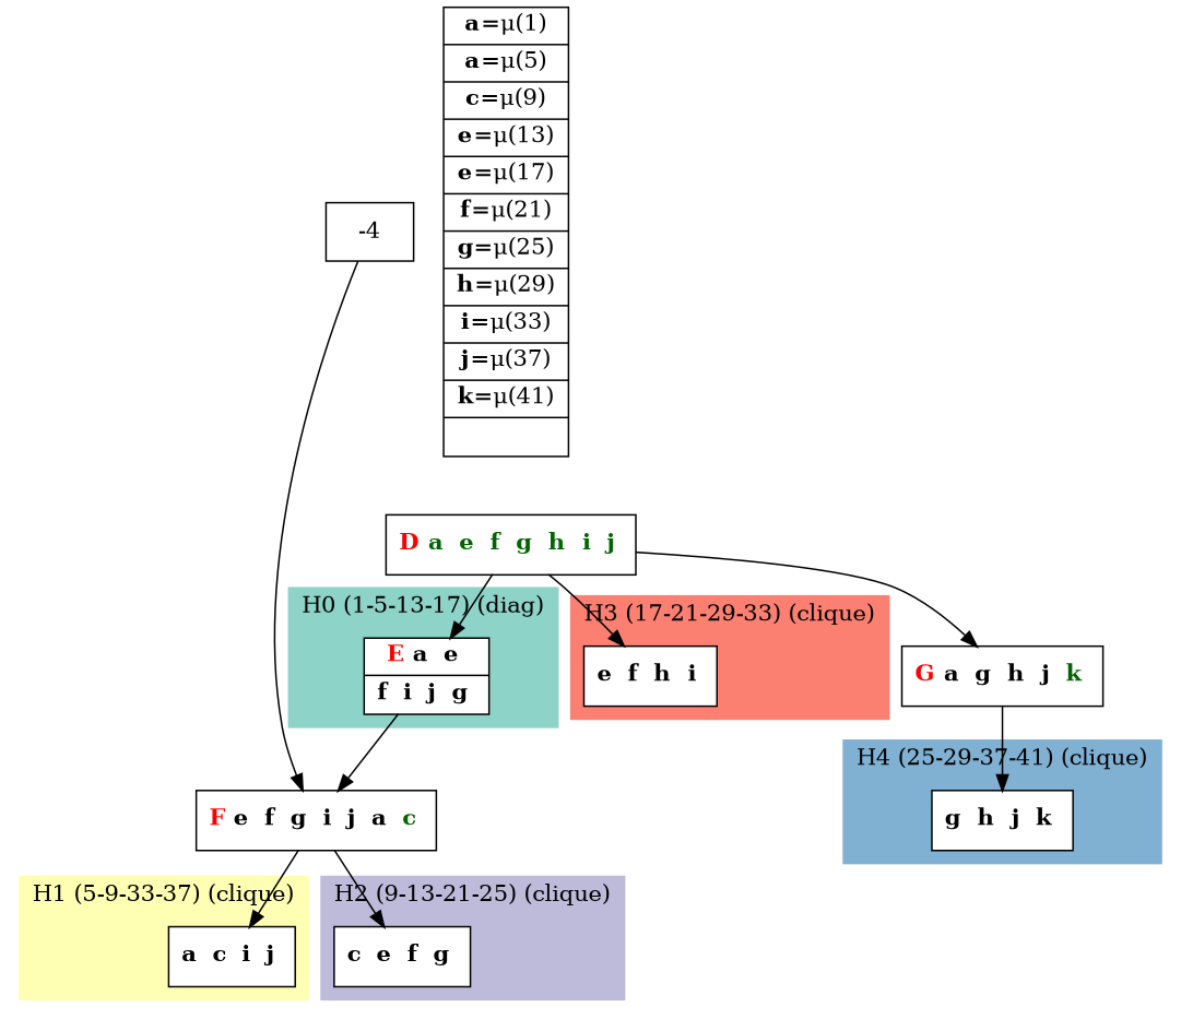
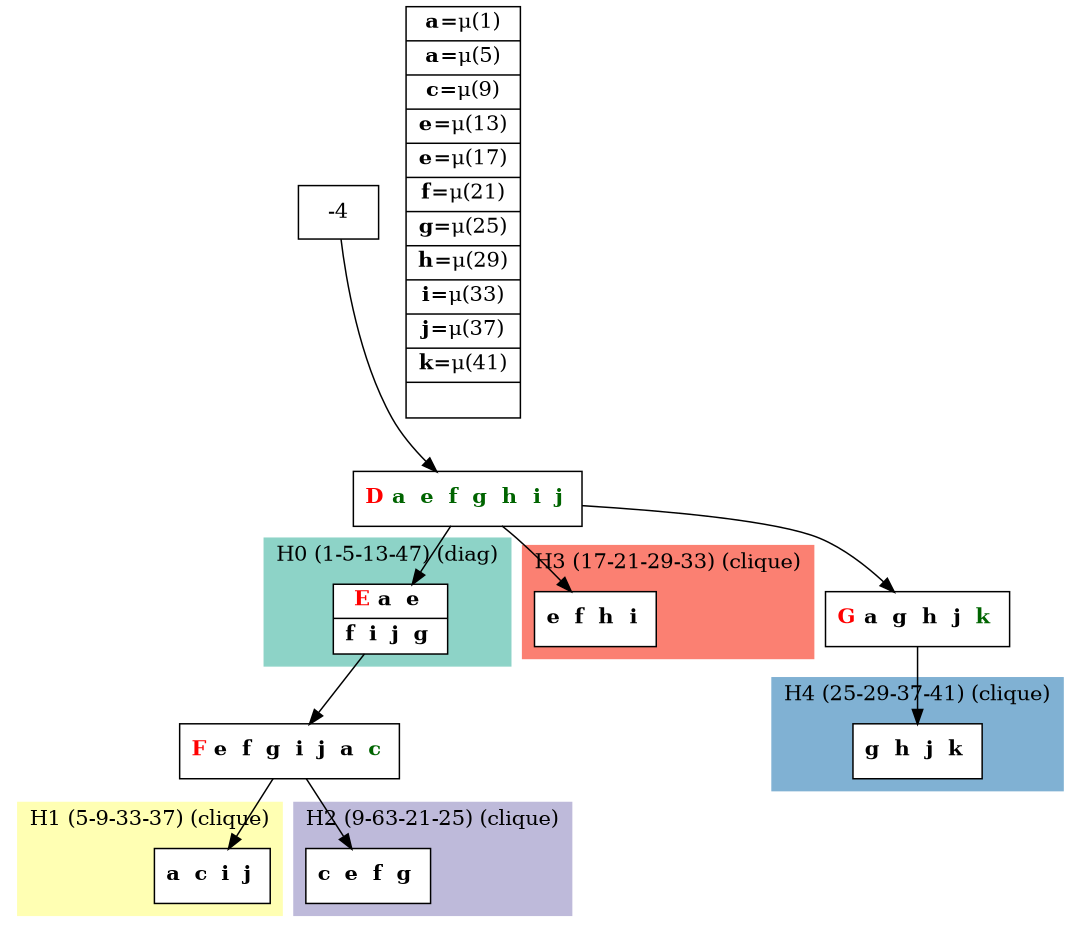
  digraph {
    node [shape=record]
    n1 [fillcolor=white label=<{  <FONT COLOR="RED"><b>E</b></FONT> <b>a </b> <b>e </b>|  <b>f </b> <b>i </b> <b>j </b> <b>g </b>}> style=filled]
    n2 [fillcolor=white label=<{ <b>a </b> <b>c </b> <b>i </b> <b>j </b>}> style=filled]
    n3 [fillcolor=white label=<{ <b>c </b> <b>e </b> <b>f </b> <b>g </b>}> style=filled]
    n4 [fillcolor=white label=<{ <b>e </b> <b>f </b> <b>h </b> <b>i </b>}> style=filled]
    n5 [fillcolor=white label=<{ <b>g </b> <b>h </b> <b>j </b> <b>k </b>}> style=filled]
    n6 [label=<{  <FONT COLOR="RED"><b>F</b></FONT> <b>e </b> <b>f </b> <b>g </b> <b>i </b> <b>j </b> <b>a </b> <b><FONT COLOR="DARKGREEN">c </FONT></b>}>]
    n7 [label=<{  <FONT COLOR="RED"><b>D</b></FONT> <b><FONT COLOR="DARKGREEN">a </FONT></b> <b><FONT COLOR="DARKGREEN">e </FONT></b> <b><FONT COLOR="DARKGREEN">f </FONT></b> <b><FONT COLOR="DARKGREEN">g </FONT></b> <b><FONT COLOR="DARKGREEN">h </FONT></b> <b><FONT COLOR="DARKGREEN">i </FONT></b> <b><FONT COLOR="DARKGREEN">j </FONT></b>}>]
    n8 [label=<{  <FONT COLOR="RED"><b>G</b></FONT> <b>a </b> <b>g </b> <b>h </b> <b>j </b> <b><FONT COLOR="DARKGREEN">k </FONT></b>}>]
    n9 [label=-4 shape=box]
    n10 [label=<{<b>a</b>=&#956;(1) | <b>a</b>=&#956;(5) | <b>c</b>=&#956;(9) | <b>e</b>=&#956;(13) | <b>e</b>=&#956;(17) | <b>f</b>=&#956;(21) | <b>g</b>=&#956;(25) | <b>h</b>=&#956;(29) | <b>i</b>=&#956;(33) | <b>j</b>=&#956;(37) | <b>k</b>=&#956;(41) | }>]
    subgraph cluster_1 {
      color="#8DD3C7"
-     label="H0 (1-5-13-17) (diag)"
+     label="H0 (1-5-13-47) (diag)"
      labeljust=l
      style=filled
      n1
    }
    subgraph cluster_2 {
      color="#FFFFB3"
      label="H1 (5-9-33-37) (clique)"
      labeljust=l
      style=filled
      n2
    }
    subgraph cluster_3 {
      color="#BEBADA"
-     label="H2 (9-13-21-25) (clique)"
+     label="H2 (9-63-21-25) (clique)"
      labeljust=l
      style=filled
      n3
    }
    subgraph cluster_4 {
      color="#FB8072"
      label="H3 (17-21-29-33) (clique)"
      labeljust=l
      style=filled
      n4
    }
    subgraph cluster_5 {
      color="#80B1D3"
      label="H4 (25-29-37-41) (clique)"
      labeljust=l
      style=filled
      n5
    }
    n1 -> n6
    n6 -> n2
    n6 -> n3
    n7 -> n1
    n7 -> n4
    n7 -> n8
    n8 -> n5
-   n9 -> n6
+   n9 -> n7
  }
